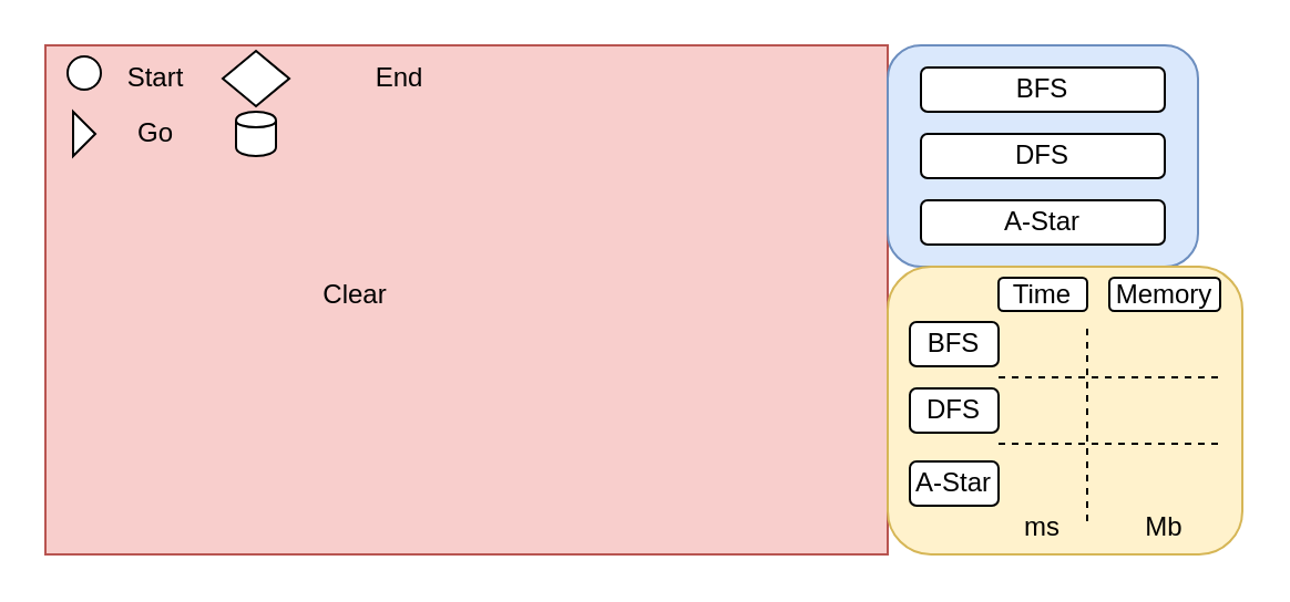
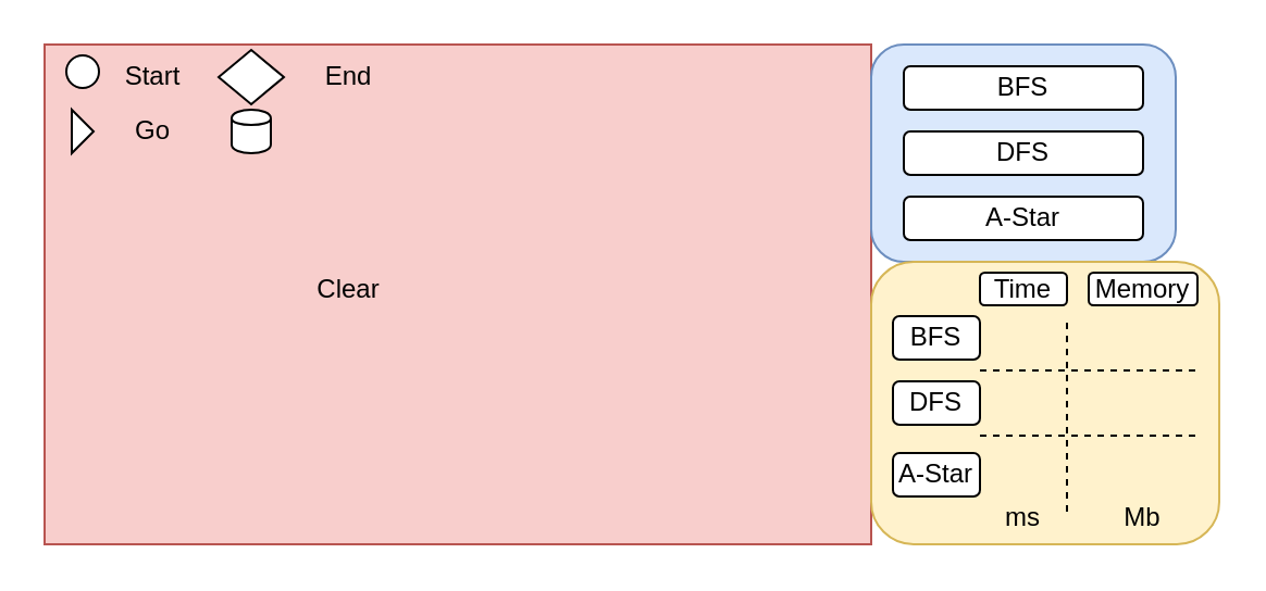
  <mxCell id="0" />
  <mxCell id="1" parent="0" />
  <mxCell id="2" value="" style="rounded=0;whiteSpace=wrap;html=1;fillColor=#f8cecc;strokeColor=#b85450;" vertex="1" parent="1"><mxGeometry x="20" y="20" width="380" height="230" as="geometry" /></mxCell>
  <mxCell id="3" value="" style="rounded=1;whiteSpace=wrap;html=1;fillColor=#dae8fc;strokeColor=#6c8ebf;" vertex="1" parent="1"><mxGeometry x="400" y="20" width="140" height="100" as="geometry" /></mxCell>
  <mxCell id="4" value="A-Star" style="rounded=1;whiteSpace=wrap;html=1;" vertex="1" parent="1"><mxGeometry x="415" y="90" width="110" height="20" as="geometry" /></mxCell>
  <mxCell id="5" value="DFS" style="rounded=1;whiteSpace=wrap;html=1;" vertex="1" parent="1"><mxGeometry x="415" y="60" width="110" height="20" as="geometry" /></mxCell>
  <mxCell id="6" value="BFS" style="rounded=1;whiteSpace=wrap;html=1;" vertex="1" parent="1"><mxGeometry x="415" y="30" width="110" height="20" as="geometry" /></mxCell>
  <mxCell id="7" value="" style="ellipse;whiteSpace=wrap;html=1;aspect=fixed;" vertex="1" parent="1"><mxGeometry x="30" y="25" width="15" height="15" as="geometry" /></mxCell>
  <mxCell id="8" value="" style="triangle;whiteSpace=wrap;html=1;" vertex="1" parent="1"><mxGeometry x="32.5" y="50" width="10" height="20" as="geometry" /></mxCell>
  <mxCell id="9" value="Start" style="text;html=1;strokeColor=none;fillColor=none;align=center;verticalAlign=middle;whiteSpace=wrap;rounded=0;" vertex="1" parent="1"><mxGeometry x="50" y="25" width="40" height="20" as="geometry" /></mxCell>
  <mxCell id="10" value="Go" style="text;html=1;strokeColor=none;fillColor=none;align=center;verticalAlign=middle;whiteSpace=wrap;rounded=0;" vertex="1" parent="1"><mxGeometry x="50" y="50" width="40" height="20" as="geometry" /></mxCell>
  <mxCell id="11" value="" style="shape=cylinder;whiteSpace=wrap;html=1;boundedLbl=1;backgroundOutline=1;" vertex="1" parent="1"><mxGeometry x="106" y="50" width="18" height="20" as="geometry" /></mxCell>
  <mxCell id="12" value="Clear" style="text;html=1;strokeColor=none;fillColor=none;align=center;verticalAlign=middle;whiteSpace=wrap;rounded=0;" vertex="1" parent="1"><mxGeometry x="140" y="122.5" width="40" height="20" as="geometry" /></mxCell>
  <mxCell id="13" value="" style="rounded=1;whiteSpace=wrap;html=1;fillColor=#fff2cc;strokeColor=#d6b656;" vertex="1" parent="1"><mxGeometry x="400" y="120" width="160" height="130" as="geometry" /></mxCell>
  <mxCell id="14" value="A-Star" style="rounded=1;whiteSpace=wrap;html=1;" vertex="1" parent="1"><mxGeometry x="410" y="208" width="40" height="20" as="geometry" /></mxCell>
  <mxCell id="15" value="DFS" style="rounded=1;whiteSpace=wrap;html=1;" vertex="1" parent="1"><mxGeometry x="410" y="175" width="40" height="20" as="geometry" /></mxCell>
  <mxCell id="16" value="BFS" style="rounded=1;whiteSpace=wrap;html=1;" vertex="1" parent="1"><mxGeometry x="410" y="145" width="40" height="20" as="geometry" /></mxCell>
  <mxCell id="17" value="Time" style="rounded=1;whiteSpace=wrap;html=1;" vertex="1" parent="1"><mxGeometry x="450" y="125" width="40" height="15" as="geometry" /></mxCell>
  <mxCell id="18" value="Memory" style="rounded=1;whiteSpace=wrap;html=1;" vertex="1" parent="1"><mxGeometry x="500" y="125" width="50" height="15" as="geometry" /></mxCell>
  <mxCell id="19" value="" style="endArrow=none;dashed=1;html=1;" edge="1" parent="1"><mxGeometry width="50" height="50" relative="1" as="geometry"><mxPoint x="450" y="170" as="sourcePoint" /><mxPoint x="550" y="170" as="targetPoint" /></mxGeometry></mxCell>
  <mxCell id="20" value="" style="endArrow=none;dashed=1;html=1;" edge="1" parent="1"><mxGeometry width="50" height="50" relative="1" as="geometry"><mxPoint x="450" y="200" as="sourcePoint" /><mxPoint x="550" y="200" as="targetPoint" /></mxGeometry></mxCell>
  <mxCell id="21" value="" style="endArrow=none;dashed=1;html=1;" edge="1" parent="1"><mxGeometry width="50" height="50" relative="1" as="geometry"><mxPoint x="490" y="235" as="sourcePoint" /><mxPoint x="490" y="145" as="targetPoint" /><Array as="points"><mxPoint x="490" y="205" /></Array></mxGeometry></mxCell>
  <mxCell id="22" value="ms" style="text;html=1;strokeColor=none;fillColor=none;align=center;verticalAlign=middle;whiteSpace=wrap;rounded=0;" vertex="1" parent="1"><mxGeometry x="450" y="228" width="40" height="20" as="geometry" /></mxCell>
  <mxCell id="23" value="Mb" style="text;html=1;strokeColor=none;fillColor=none;align=center;verticalAlign=middle;whiteSpace=wrap;rounded=0;" vertex="1" parent="1"><mxGeometry x="505" y="228" width="40" height="20" as="geometry" /></mxCell>
  <mxCell id="24" value="" style="rhombus;whiteSpace=wrap;html=1;" vertex="1" parent="1"><mxGeometry x="100" y="22.5" width="30" height="25" as="geometry" /></mxCell>
- <mxCell id="25" value="End" style="text;html=1;strokeColor=none;fillColor=none;align=center;verticalAlign=middle;whiteSpace=wrap;rounded=0;" vertex="1" parent="1"><mxGeometry x="160" y="25" width="40" height="20" as="geometry" /></mxCell>
+ <mxCell id="25" value="End" style="text;html=1;strokeColor=none;fillColor=none;align=center;verticalAlign=middle;whiteSpace=wrap;rounded=0;" vertex="1" parent="1"><mxGeometry x="140" y="25" width="40" height="20" as="geometry" /></mxCell>
